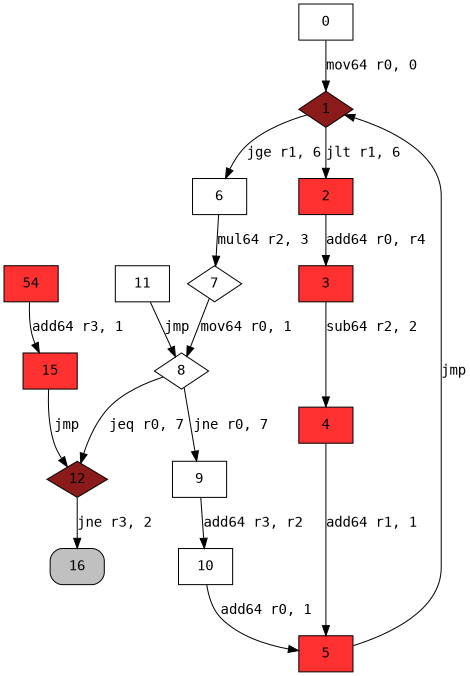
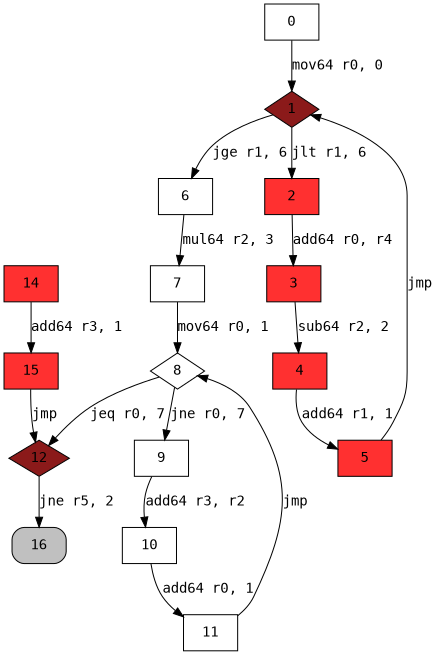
  digraph {
    node [fontname=monospace shape=box style=filled]
    edge [fontname=monospace]
    1 [fillcolor=firebrick4 shape=diamond]
    6 [style=""]
    2 [fillcolor=firebrick1]
    0 [style=""]
-   7 [shape=diamond style=""]
+   7 [style=""]
    3 [fillcolor=firebrick1]
    8 [shape=diamond style=""]
    4 [fillcolor=firebrick1]
    5 [fillcolor=firebrick1]
    12 [fillcolor=firebrick4 shape=diamond]
    9 [style=""]
    16 [fillcolor=grey style="rounded,filled"]
    10 [style=""]
    11 [style=""]
-   14 [fillcolor=firebrick1 label=54]
+   14 [fillcolor=firebrick1]
    15 [fillcolor=firebrick1]
    1 -> 6 [label="jge r1, 6"]
    1 -> 2 [label="jlt r1, 6"]
    6 -> 7 [label="mul64 r2, 3"]
    2 -> 3 [label="add64 r0, r4"]
    0 -> 1 [label="mov64 r0, 0"]
    7 -> 8 [label="mov64 r0, 1"]
    3 -> 4 [label="sub64 r2, 2"]
    8 -> 12 [label="jeq r0, 7"]
    8 -> 9 [label="jne r0, 7"]
    4 -> 5 [label="add64 r1, 1"]
    5 -> 1 [label=jmp]
-   12 -> 16 [label="jne r3, 2"]
+   12 -> 16 [label="jne r5, 2"]
    9 -> 10 [label="add64 r3, r2"]
-   10 -> 5 [label="add64 r0, 1"]
+   10 -> 11 [label="add64 r0, 1"]
    11 -> 8 [label=jmp]
    14 -> 15 [label="add64 r3, 1"]
    15 -> 12 [label=jmp]
  }
